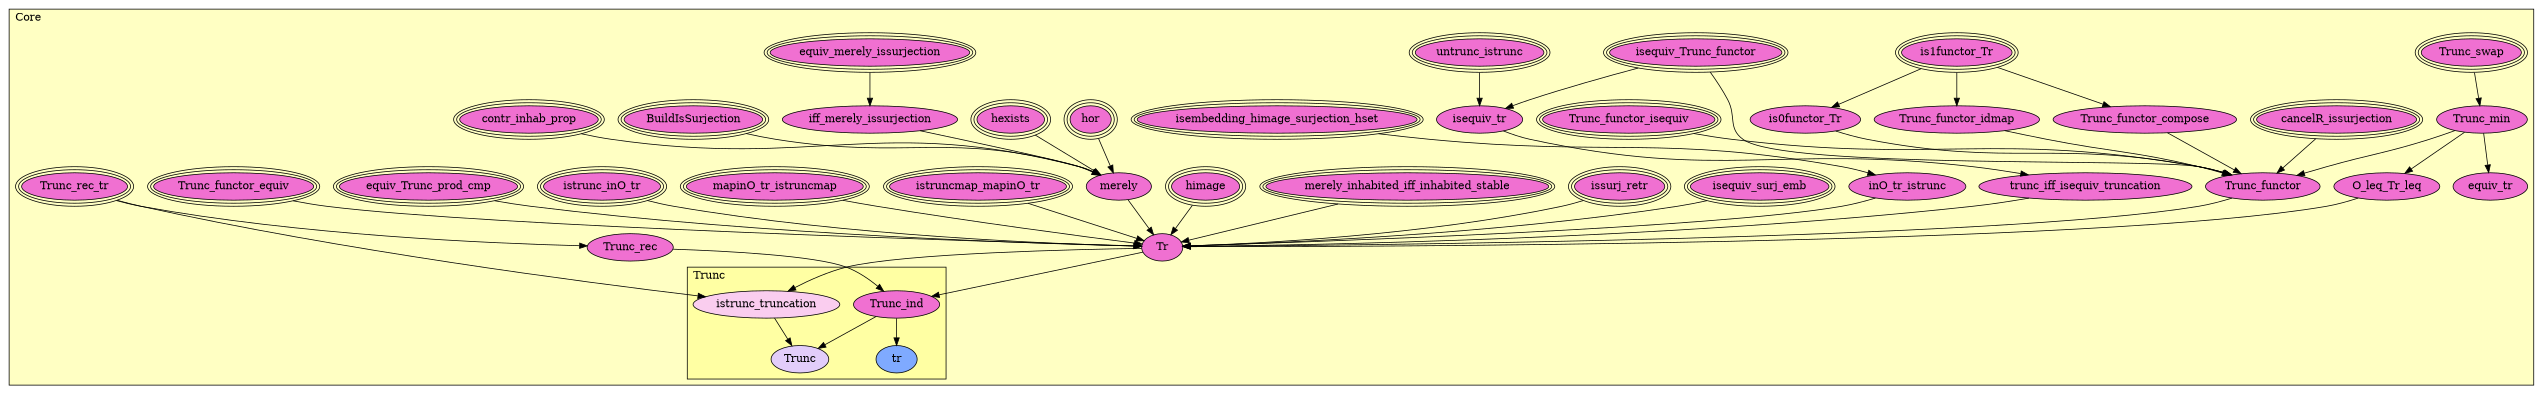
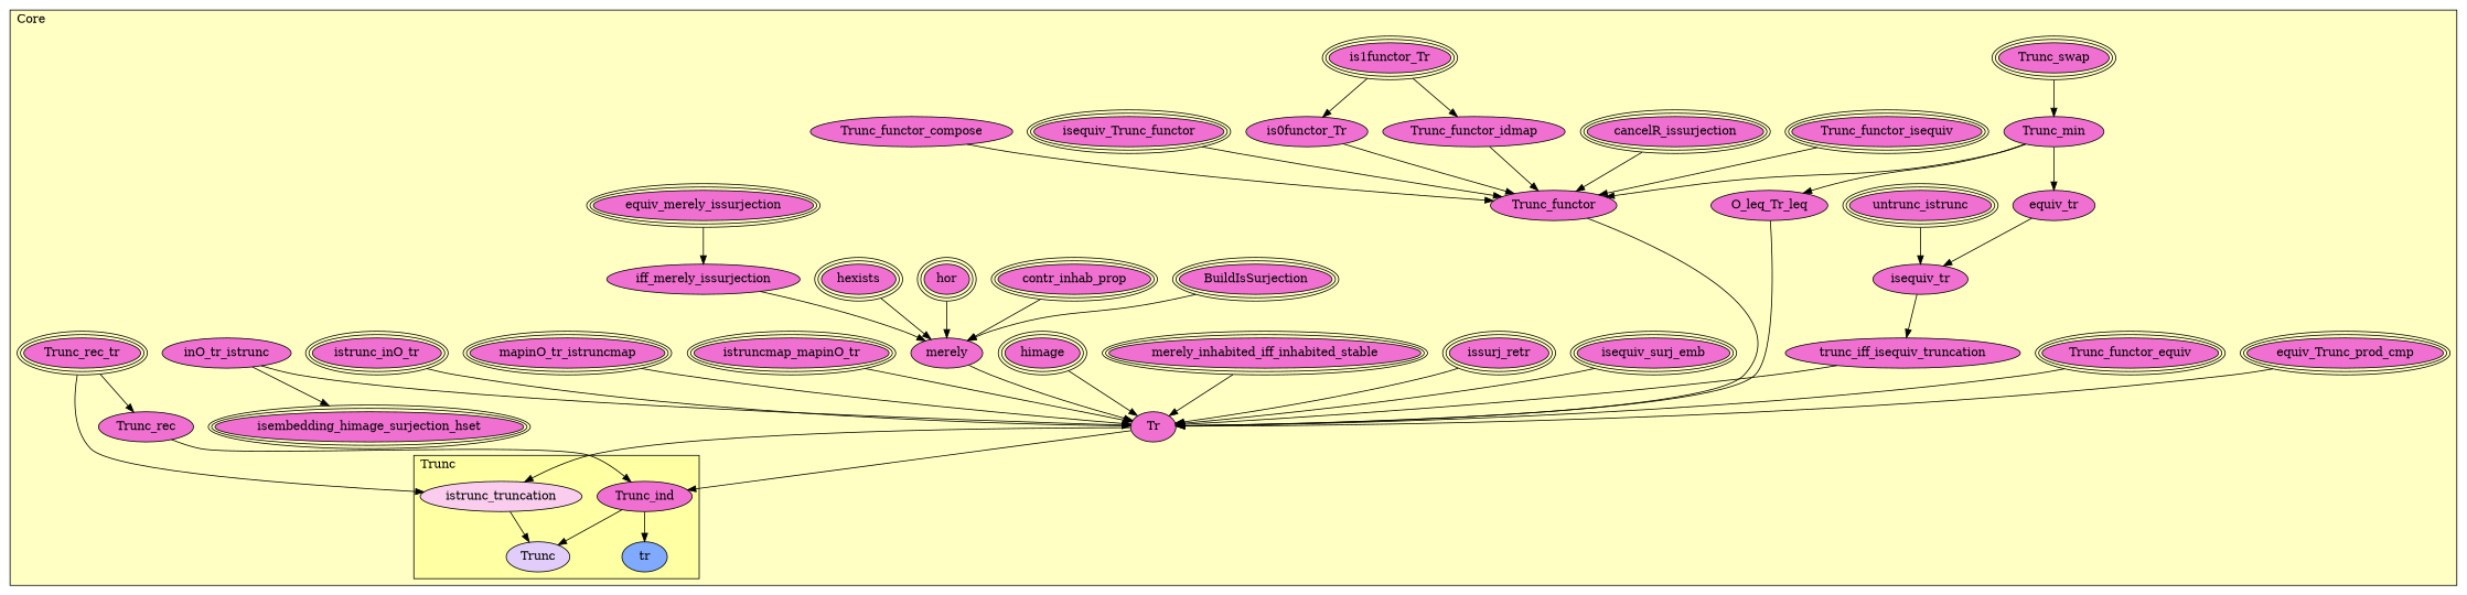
  digraph {
    node [fillcolor="#F070D1" style=filled peripheries=3]
    n1 [label=Trunc_ind peripheries=""]
    n2 [fillcolor="#FACDEF" label=istrunc_truncation peripheries=""]
    n3 [fillcolor="#7FAAFF" label=tr peripheries=""]
    n4 [fillcolor="#E2CDFA" label=Trunc peripheries=""]
    n5 [label=Trunc_swap]
    n6 [label=Trunc_min peripheries=""]
    n7 [label=O_leq_Tr_leq peripheries=""]
    n8 [label=isembedding_himage_surjection_hset]
    n9 [label=isequiv_surj_emb]
    n10 [label=issurj_retr]
    n11 [label=cancelR_issurjection]
    n12 [label=equiv_merely_issurjection]
    n13 [label=iff_merely_issurjection peripheries=""]
    n14 [label=BuildIsSurjection]
    n15 [label=merely_inhabited_iff_inhabited_stable]
    n16 [label=contr_inhab_prop]
    n17 [label=himage]
    n18 [label=hor]
    n19 [label=hexists]
    n20 [label=merely peripheries=""]
    n21 [label=istruncmap_mapinO_tr]
    n22 [label=mapinO_tr_istruncmap]
    n23 [label=istrunc_inO_tr]
    n24 [label=inO_tr_istrunc peripheries=""]
    n25 [label=is1functor_Tr]
    n26 [label=equiv_Trunc_prod_cmp]
    n27 [label=isequiv_Trunc_functor]
    n28 [label=Trunc_functor_idmap peripheries=""]
    n29 [label=Trunc_functor_compose peripheries=""]
    n30 [label=Trunc_functor_equiv]
    n31 [label=Trunc_functor_isequiv]
    n32 [label=is0functor_Tr peripheries=""]
    n33 [label=Trunc_functor peripheries=""]
    n34 [label=untrunc_istrunc]
    n35 [label=equiv_tr peripheries=""]
    n36 [label=isequiv_tr peripheries=""]
    n37 [label=trunc_iff_isequiv_truncation peripheries=""]
    n38 [label=Tr peripheries=""]
    n39 [label=Trunc_rec_tr]
    n40 [label=Trunc_rec peripheries=""]
    subgraph cluster_1 {
      fillcolor="#FFFFC3"
      label=Core
      labeljust=l
      style=filled
      n5
      n6
      n7
      n8
      n9
      n10
      n11
      n12
      n13
      n14
      n15
      n16
      n17
      n18
      n19
      n20
      n21
      n22
      n23
      n24
      n25
      n26
      n27
      n28
      n29
      n30
      n31
      n32
      n33
      n34
      n35
      n36
      n37
      n38
      n39
      n40
      subgraph cluster_2 {
        fillcolor="#FFFFA3"
        label=Trunc
        labeljust=l
        style=filled
        n1
        n2
        n3
        n4
      }
    }
    n1 -> n3
    n1 -> n4
    n2 -> n4
    n5 -> n6
    n6 -> n7
    n6 -> n33
    n6 -> n35
    n7 -> n38
-   n8 -> n24
+   n24 -> n8
    n9 -> n38
    n10 -> n38
    n11 -> n33
    n12 -> n13
    n13 -> n20
    n14 -> n20
    n15 -> n38
    n16 -> n20
    n17 -> n38
    n18 -> n20
    n19 -> n20
    n20 -> n38
    n21 -> n38
    n22 -> n38
    n23 -> n38
    n24 -> n38
    n25 -> n28
-   n25 -> n29
    n25 -> n32
    n26 -> n38
    n27 -> n33
    n28 -> n33
    n29 -> n33
    n30 -> n38
    n31 -> n33
    n32 -> n33
    n33 -> n38
    n34 -> n36
-   n27 -> n36
+   n35 -> n36
    n36 -> n37
    n37 -> n38
    n38 -> n1
    n38 -> n2
    n39 -> n2
    n39 -> n40
    n40 -> n1
  }
